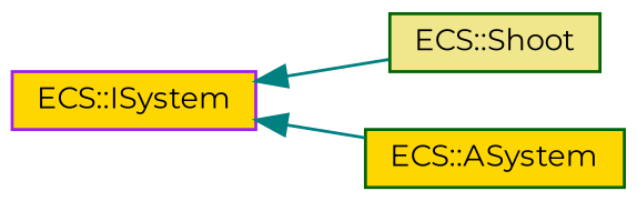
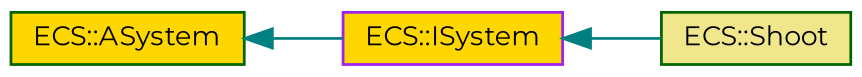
  digraph {
    fontname=Montserrat
    rankdir=LR
    node [color=darkgreen fillcolor=gold fontname=Montserrat fontsize=10 shape=record style=filled]
    edge [color=teal dir=back fontname=Montserrat fontsize=10 labelfontname=Helvetica labelfontsize=10 style=solid]
    n1 [fillcolor=khaki fontcolor=black height=0.2 label="ECS::Shoot" width=0.4]
    n2 [height=0.2 label="ECS::ASystem" width=0.4]
    n3 [color=purple height=0.2 label="ECS::ISystem" width=0.4]
    n3 -> n1
-   n3 -> n2
+   n2 -> n3
  }
